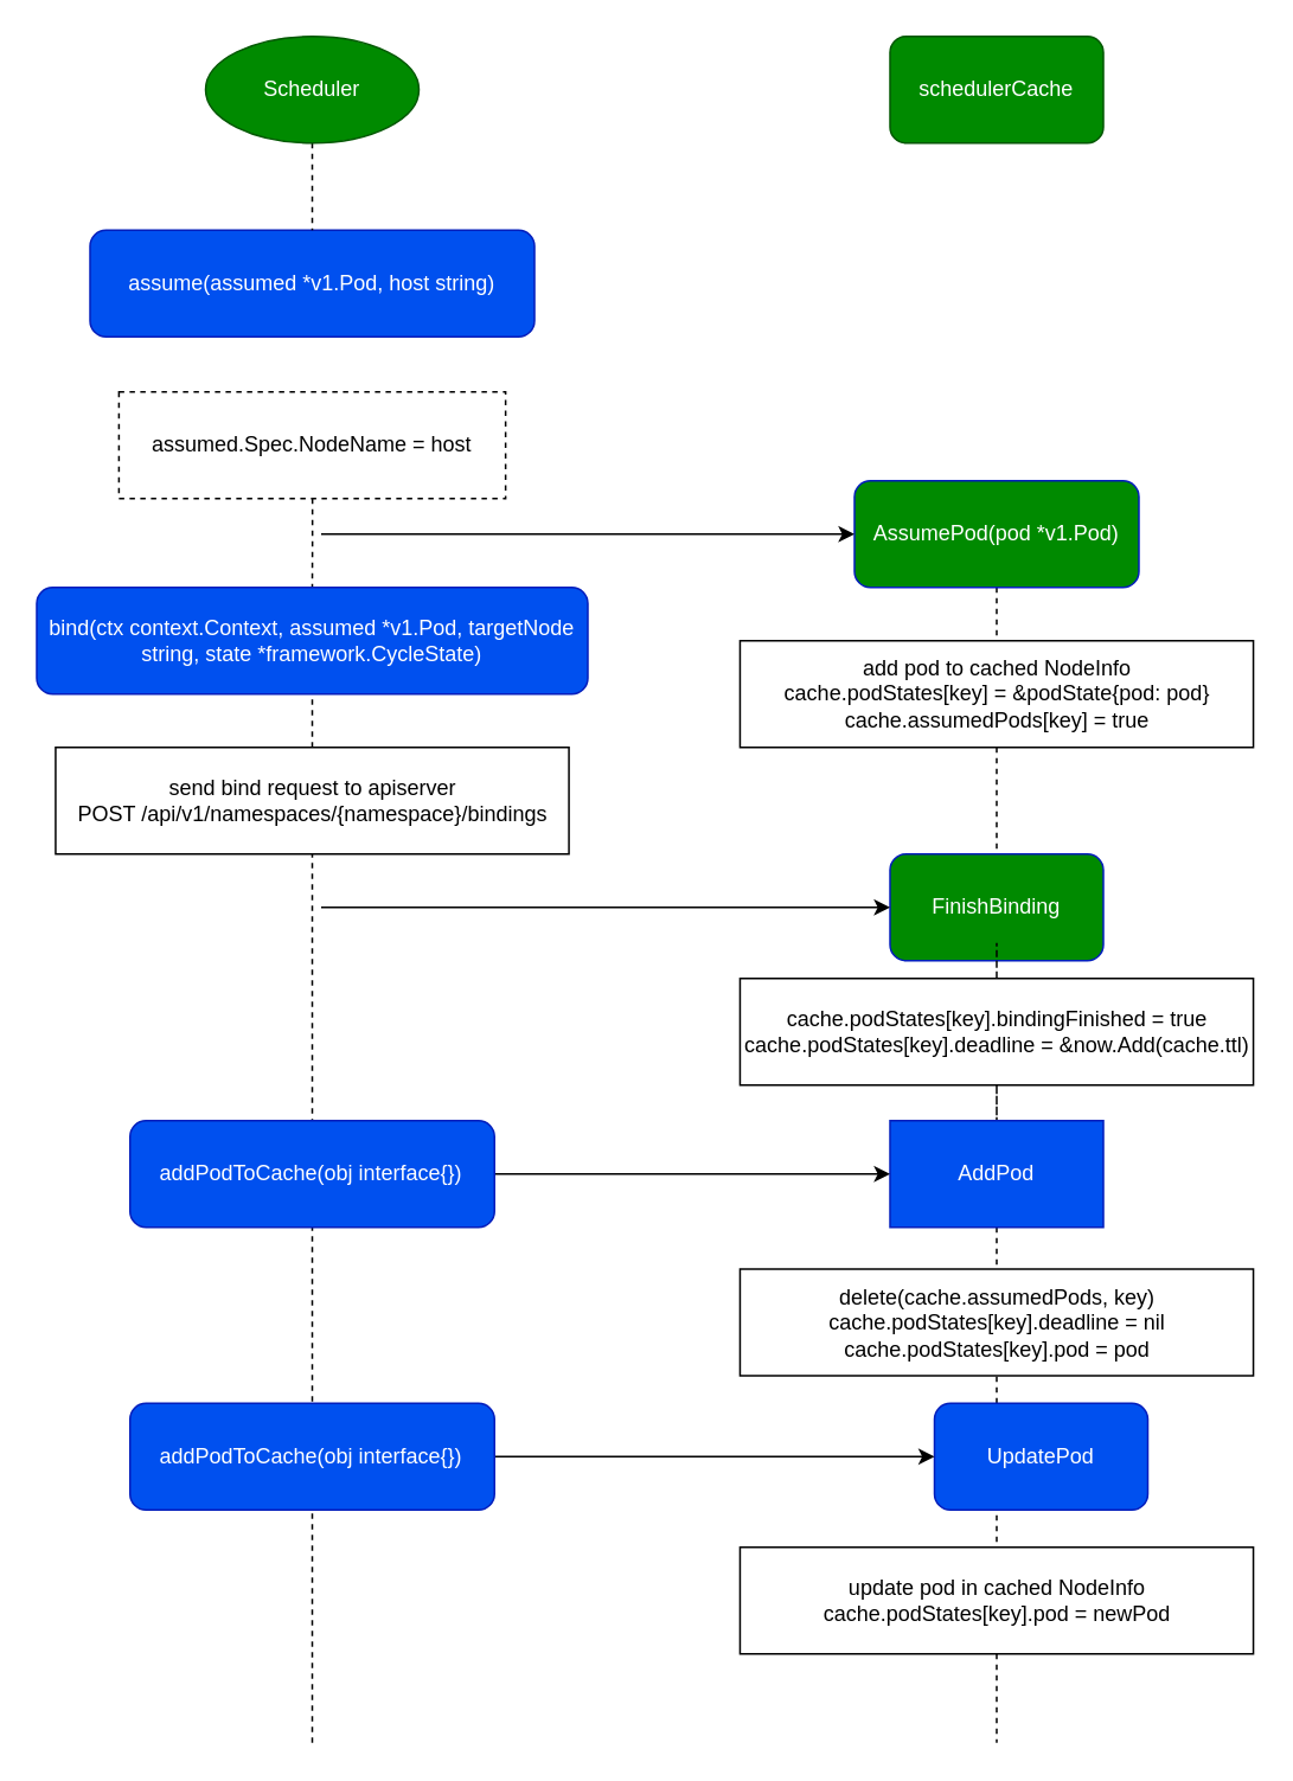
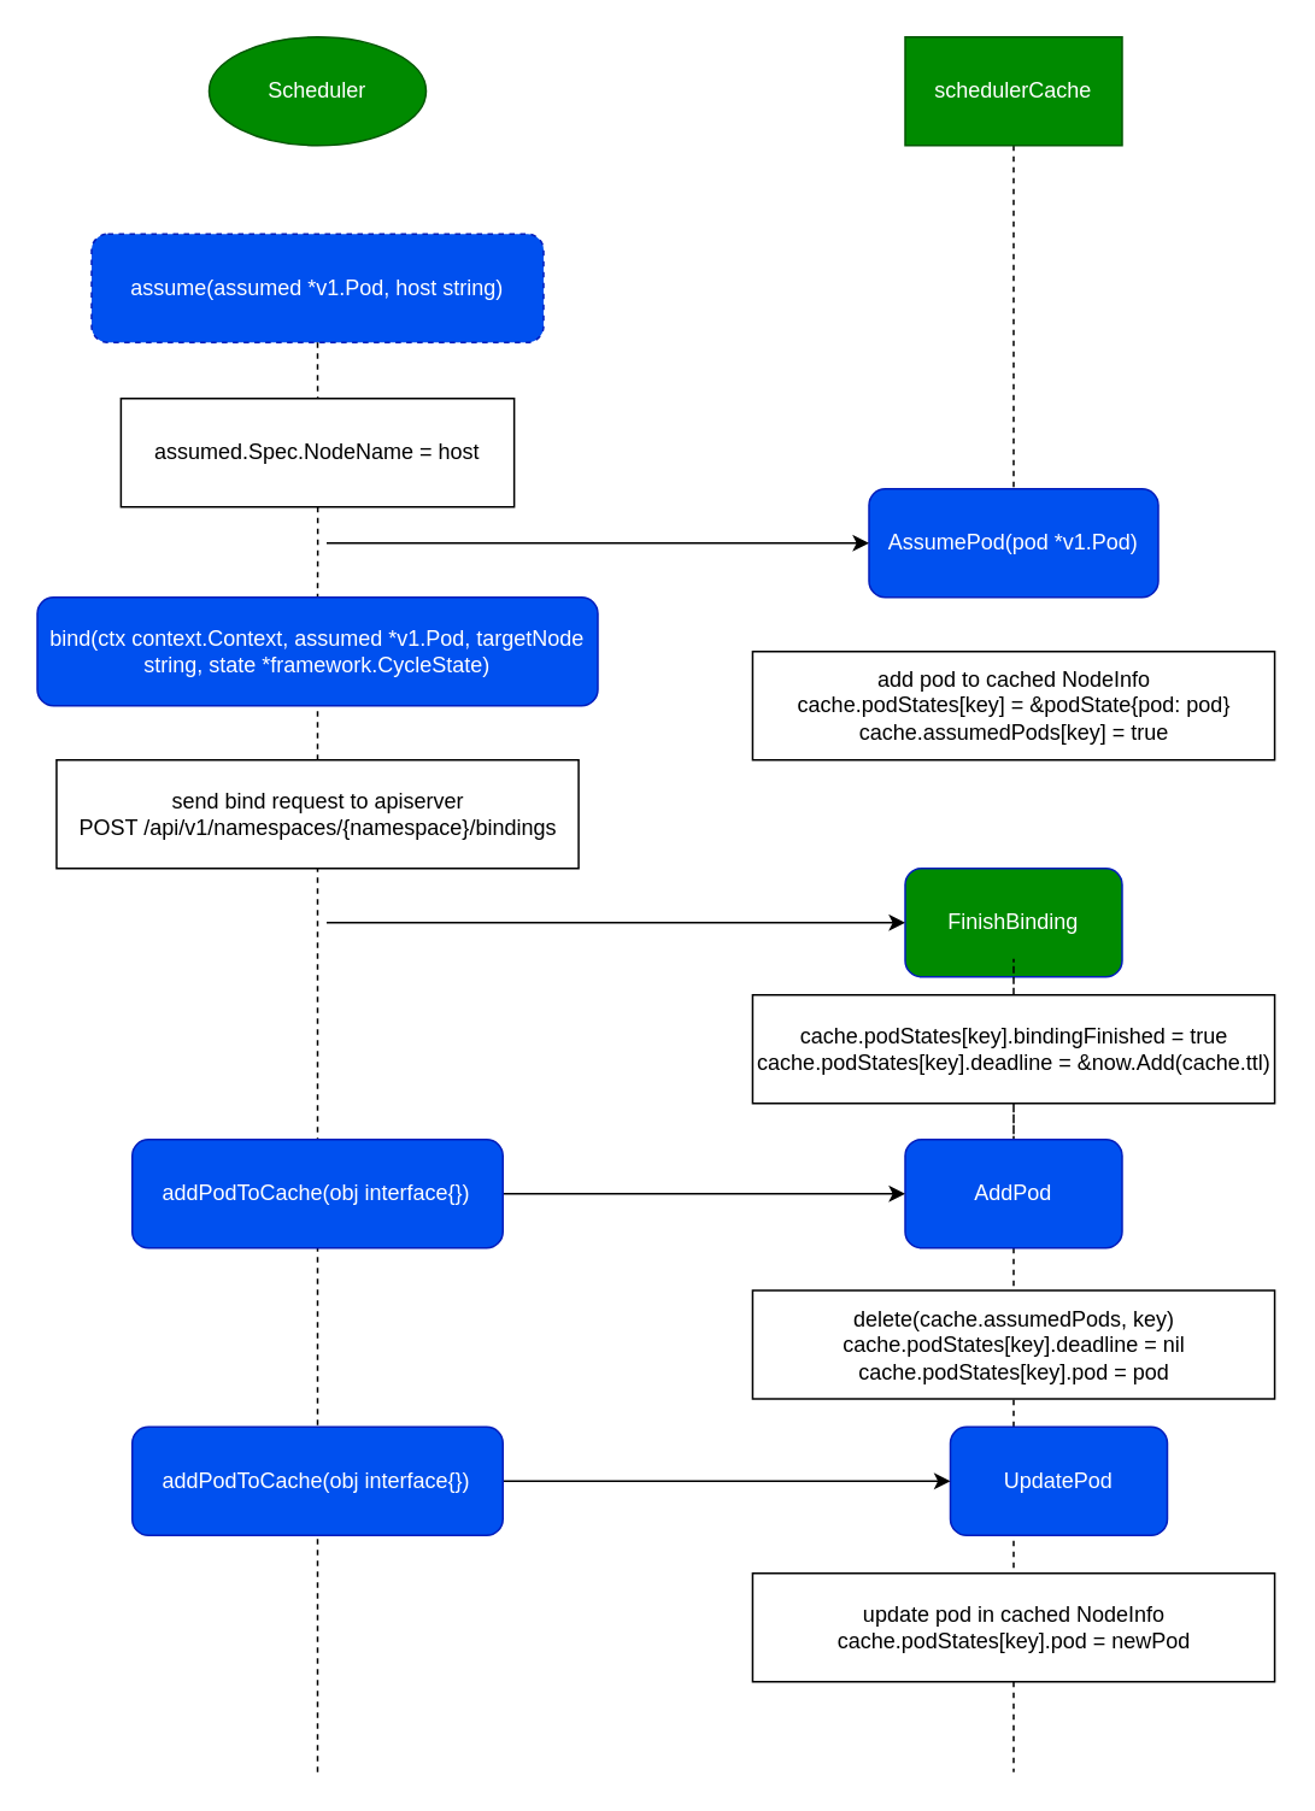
  <mxCell id="0" />
  <mxCell id="1" parent="0" />
- <mxCell id="2" style="edgeStyle=orthogonalEdgeStyle;rounded=0;orthogonalLoop=1;jettySize=auto;html=1;endArrow=none;endFill=0;dashed=1;" edge="1" parent="1" source="3" target="5"><mxGeometry relative="1" as="geometry" /></mxCell>
- <mxCell id="3" value="AssumePod(pod *v1.Pod)" style="rounded=1;whiteSpace=wrap;html=1;fillColor=#008a00;strokeColor=#001DBC;fontColor=#ffffff;" vertex="1" parent="1"><mxGeometry x="480" y="270" width="160" height="60" as="geometry" /></mxCell>
+ <mxCell id="3" value="AssumePod(pod *v1.Pod)" style="rounded=1;whiteSpace=wrap;html=1;fillColor=#0050ef;strokeColor=#001DBC;fontColor=#ffffff;" vertex="1" parent="1"><mxGeometry x="480" y="270" width="160" height="60" as="geometry" /></mxCell>
  <mxCell id="4" style="edgeStyle=orthogonalEdgeStyle;rounded=0;orthogonalLoop=1;jettySize=auto;html=1;entryX=0.5;entryY=0;entryDx=0;entryDy=0;endArrow=none;endFill=0;dashed=1;" edge="1" parent="1" source="25" target="7"><mxGeometry relative="1" as="geometry" /></mxCell>
  <mxCell id="5" value="FinishBinding" style="rounded=1;whiteSpace=wrap;html=1;fillColor=#008a00;strokeColor=#001DBC;fontColor=#ffffff;" vertex="1" parent="1"><mxGeometry x="500" y="480" width="120" height="60" as="geometry" /></mxCell>
  <mxCell id="6" style="edgeStyle=orthogonalEdgeStyle;rounded=0;orthogonalLoop=1;jettySize=auto;html=1;dashed=1;endArrow=none;endFill=0;" edge="1" parent="1" source="7"><mxGeometry relative="1" as="geometry"><mxPoint x="560" y="980" as="targetPoint" /></mxGeometry></mxCell>
- <mxCell id="7" value="AddPod" style="whiteSpace=wrap;html=1;fillColor=#0050ef;strokeColor=#001DBC;fontColor=#ffffff;rounded=0;" vertex="1" parent="1"><mxGeometry x="500" y="630" width="120" height="60" as="geometry" /></mxCell>
+ <mxCell id="7" value="AddPod" style="rounded=1;whiteSpace=wrap;html=1;fillColor=#0050ef;strokeColor=#001DBC;fontColor=#ffffff;" vertex="1" parent="1"><mxGeometry x="500" y="630" width="120" height="60" as="geometry" /></mxCell>
  <mxCell id="8" value="UpdatePod" style="rounded=1;whiteSpace=wrap;html=1;fillColor=#0050ef;strokeColor=#001DBC;fontColor=#ffffff;" vertex="1" parent="1"><mxGeometry x="525" y="789" width="120" height="60" as="geometry" /></mxCell>
  <mxCell id="9" style="edgeStyle=orthogonalEdgeStyle;rounded=0;orthogonalLoop=1;jettySize=auto;html=1;endArrow=none;endFill=0;dashed=1;" edge="1" parent="1" source="13" target="11"><mxGeometry relative="1" as="geometry" /></mxCell>
- <mxCell id="10" value="assume(assumed *v1.Pod, host string)" style="rounded=1;whiteSpace=wrap;html=1;fillColor=#0050ef;strokeColor=#001DBC;fontColor=#ffffff;" vertex="1" parent="1"><mxGeometry x="50" y="129" width="250" height="60" as="geometry" /></mxCell>
+ <mxCell id="10" value="assume(assumed *v1.Pod, host string)" style="rounded=1;whiteSpace=wrap;html=1;fillColor=#0050ef;strokeColor=#001DBC;fontColor=#ffffff;dashed=1;" vertex="1" parent="1"><mxGeometry x="50" y="129" width="250" height="60" as="geometry" /></mxCell>
  <mxCell id="11" value="bind(ctx context.Context, assumed *v1.Pod, targetNode string, state *framework.CycleState)" style="rounded=1;whiteSpace=wrap;html=1;fillColor=#0050ef;strokeColor=#001DBC;fontColor=#ffffff;" vertex="1" parent="1"><mxGeometry x="20" y="330" width="310" height="60" as="geometry" /></mxCell>
  <mxCell id="12" value="" style="endArrow=classic;html=1;entryX=0;entryY=0.5;entryDx=0;entryDy=0;" edge="1" parent="1" target="3"><mxGeometry width="50" height="50" relative="1" as="geometry"><mxPoint x="180" y="300" as="sourcePoint" /><mxPoint x="260" y="270" as="targetPoint" /></mxGeometry></mxCell>
- <mxCell id="13" value="assumed.Spec.NodeName = host" style="rounded=0;whiteSpace=wrap;html=1;dashed=1;" vertex="1" parent="1"><mxGeometry x="66.25" y="220" width="217.5" height="60" as="geometry" /></mxCell>
+ <mxCell id="13" value="assumed.Spec.NodeName = host" style="rounded=0;whiteSpace=wrap;html=1;" vertex="1" parent="1"><mxGeometry x="66.25" y="220" width="217.5" height="60" as="geometry" /></mxCell>
+ <mxCell id="14" style="edgeStyle=orthogonalEdgeStyle;rounded=0;orthogonalLoop=1;jettySize=auto;html=1;endArrow=none;endFill=0;dashed=1;" edge="1" parent="1" source="10" target="13"><mxGeometry relative="1" as="geometry"><mxPoint x="175" y="160" as="sourcePoint" /><mxPoint x="175" y="330" as="targetPoint" /></mxGeometry></mxCell>
  <mxCell id="15" value="add pod to cached NodeInfo&lt;br&gt;cache.podStates[key] = &amp;amp;podState{pod: pod}&lt;br&gt;cache.assumedPods[key] = true" style="rounded=0;whiteSpace=wrap;html=1;" vertex="1" parent="1"><mxGeometry x="415.63" y="360" width="288.75" height="60" as="geometry" /></mxCell>
  <mxCell id="16" value="" style="endArrow=none;html=1;dashed=1;entryX=0.5;entryY=1;entryDx=0;entryDy=0;" edge="1" parent="1" source="17" target="11"><mxGeometry width="50" height="50" relative="1" as="geometry"><mxPoint x="175" y="730" as="sourcePoint" /><mxPoint x="200" y="490" as="targetPoint" /></mxGeometry></mxCell>
  <mxCell id="17" value="send bind request to apiserver&lt;br&gt;POST /api/v1/namespaces/{namespace}/bindings" style="rounded=0;whiteSpace=wrap;html=1;" vertex="1" parent="1"><mxGeometry x="30.63" y="420" width="288.75" height="60" as="geometry" /></mxCell>
  <mxCell id="18" value="" style="endArrow=none;html=1;dashed=1;entryX=0.5;entryY=1;entryDx=0;entryDy=0;" edge="1" parent="1" target="17"><mxGeometry width="50" height="50" relative="1" as="geometry"><mxPoint x="175" y="980" as="sourcePoint" /><mxPoint x="175" y="390" as="targetPoint" /></mxGeometry></mxCell>
  <mxCell id="19" value="" style="endArrow=classic;html=1;entryX=0;entryY=0.5;entryDx=0;entryDy=0;" edge="1" parent="1" target="5"><mxGeometry width="50" height="50" relative="1" as="geometry"><mxPoint x="180" y="510" as="sourcePoint" /><mxPoint x="280" y="490" as="targetPoint" /></mxGeometry></mxCell>
  <mxCell id="20" style="edgeStyle=orthogonalEdgeStyle;rounded=0;orthogonalLoop=1;jettySize=auto;html=1;endArrow=classic;endFill=1;entryX=0;entryY=0.5;entryDx=0;entryDy=0;" edge="1" parent="1" source="21" target="7"><mxGeometry relative="1" as="geometry"><mxPoint x="559.99" y="640" as="targetPoint" /></mxGeometry></mxCell>
  <mxCell id="21" value="addPodToCache(obj interface{})" style="rounded=1;whiteSpace=wrap;html=1;fillColor=#0050ef;strokeColor=#001DBC;fontColor=#ffffff;" vertex="1" parent="1"><mxGeometry x="72.49" y="630" width="205" height="60" as="geometry" /></mxCell>
  <mxCell id="22" style="edgeStyle=orthogonalEdgeStyle;rounded=0;orthogonalLoop=1;jettySize=auto;html=1;entryX=0;entryY=0.5;entryDx=0;entryDy=0;endArrow=classic;endFill=1;" edge="1" parent="1" source="23" target="8"><mxGeometry relative="1" as="geometry" /></mxCell>
  <mxCell id="23" value="addPodToCache(obj interface{})" style="rounded=1;whiteSpace=wrap;html=1;fillColor=#0050ef;strokeColor=#001DBC;fontColor=#ffffff;" vertex="1" parent="1"><mxGeometry x="72.49" y="789" width="205" height="60" as="geometry" /></mxCell>
  <mxCell id="24" style="edgeStyle=orthogonalEdgeStyle;rounded=0;orthogonalLoop=1;jettySize=auto;html=1;entryX=0.5;entryY=0;entryDx=0;entryDy=0;endArrow=none;endFill=0;dashed=1;" edge="1" parent="1" source="5" target="25"><mxGeometry relative="1" as="geometry"><mxPoint x="560" y="540" as="sourcePoint" /><mxPoint x="560" y="640" as="targetPoint" /></mxGeometry></mxCell>
  <mxCell id="25" value="&lt;div&gt;cache.podStates[key].bindingFinished = true&lt;/div&gt;&lt;div&gt;cache.podStates[key].deadline = &amp;amp;now.Add(cache.ttl)&lt;/div&gt;" style="rounded=0;whiteSpace=wrap;html=1;" vertex="1" parent="1"><mxGeometry x="415.63" y="550" width="288.75" height="60" as="geometry" /></mxCell>
  <mxCell id="26" value="&lt;div&gt;delete(cache.assumedPods, key)&lt;/div&gt;&lt;div&gt;cache.podStates[key].deadline = nil&lt;/div&gt;&lt;div&gt;cache.podStates[key].pod = pod&lt;/div&gt;" style="rounded=0;whiteSpace=wrap;html=1;" vertex="1" parent="1"><mxGeometry x="415.63" y="713.5" width="288.75" height="60" as="geometry" /></mxCell>
  <mxCell id="27" value="update pod in cached NodeInfo&lt;br&gt;cache.podStates[key].pod = newPod" style="rounded=0;whiteSpace=wrap;html=1;" vertex="1" parent="1"><mxGeometry x="415.63" y="870" width="288.75" height="60" as="geometry" /></mxCell>
- <mxCell id="28" style="edgeStyle=orthogonalEdgeStyle;rounded=0;orthogonalLoop=1;jettySize=auto;html=1;entryX=0.5;entryY=0;entryDx=0;entryDy=0;endArrow=none;endFill=0;dashed=1;" edge="1" parent="1" source="29" target="10"><mxGeometry relative="1" as="geometry" /></mxCell>
  <mxCell id="29" value="Scheduler" style="ellipse;whiteSpace=wrap;html=1;fillColor=#008a00;strokeColor=#005700;fontColor=#ffffff;" vertex="1" parent="1"><mxGeometry x="115" y="20" width="120" height="60" as="geometry" /></mxCell>
- <mxCell id="31" value="schedulerCache" style="whiteSpace=wrap;html=1;fillColor=#008a00;strokeColor=#005700;fontColor=#ffffff;rounded=1;" vertex="1" parent="1"><mxGeometry x="500" y="20" width="120" height="60" as="geometry" /></mxCell>
+ <mxCell id="30" style="edgeStyle=orthogonalEdgeStyle;rounded=0;orthogonalLoop=1;jettySize=auto;html=1;entryX=0.5;entryY=0;entryDx=0;entryDy=0;dashed=1;endArrow=none;endFill=0;" edge="1" parent="1" source="31" target="3"><mxGeometry relative="1" as="geometry" /></mxCell>
+ <mxCell id="31" value="schedulerCache" style="rounded=0;whiteSpace=wrap;html=1;fillColor=#008a00;strokeColor=#005700;fontColor=#ffffff;" vertex="1" parent="1"><mxGeometry x="500" y="20" width="120" height="60" as="geometry" /></mxCell>
